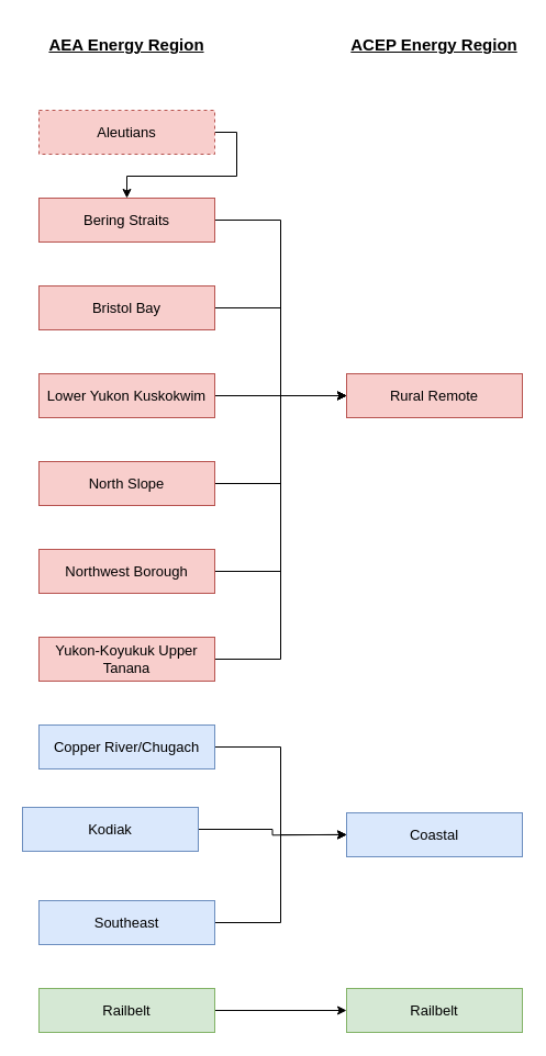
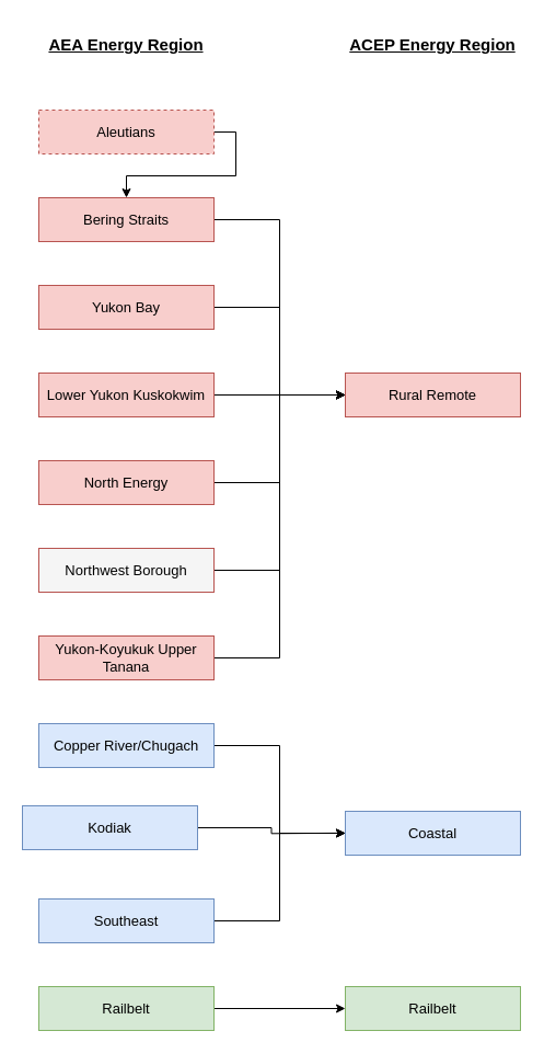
  <mxCell id="0" />
  <mxCell id="1" parent="0" />
  <mxCell id="2" style="edgeStyle=orthogonalEdgeStyle;rounded=0;orthogonalLoop=1;jettySize=auto;html=1;exitX=1;exitY=0.5;exitDx=0;exitDy=0;fontSize=13;fontStyle=0" edge="1" parent="1" source="3"><mxGeometry relative="1" as="geometry"><mxPoint x="315" y="360" as="targetPoint" /><Array as="points"><mxPoint x="255" y="200" /><mxPoint x="255" y="360" /></Array></mxGeometry></mxCell>
  <mxCell id="3" value="Bering Straits" style="rounded=0;whiteSpace=wrap;html=1;fillColor=#f8cecc;strokeColor=#b85450;fontSize=13;fontStyle=0" vertex="1" parent="1"><mxGeometry x="35" y="180" width="160" height="40" as="geometry" /></mxCell>
  <mxCell id="4" style="edgeStyle=orthogonalEdgeStyle;rounded=0;orthogonalLoop=1;jettySize=auto;html=1;exitX=1;exitY=0.5;exitDx=0;exitDy=0;entryX=0;entryY=0.5;entryDx=0;entryDy=0;fontSize=13;fontStyle=0" edge="1" parent="1" source="5" target="24"><mxGeometry relative="1" as="geometry" /></mxCell>
  <mxCell id="5" value="Railbelt" style="rounded=0;whiteSpace=wrap;html=1;fillColor=#d5e8d4;strokeColor=#82b366;fontSize=13;fontStyle=0" vertex="1" parent="1"><mxGeometry x="35" y="900" width="160" height="40" as="geometry" /></mxCell>
  <mxCell id="6" style="edgeStyle=orthogonalEdgeStyle;rounded=0;orthogonalLoop=1;jettySize=auto;html=1;exitX=1;exitY=0.5;exitDx=0;exitDy=0;fontSize=13;fontStyle=0" edge="1" parent="1" source="7"><mxGeometry relative="1" as="geometry"><mxPoint x="315" y="760" as="targetPoint" /><Array as="points"><mxPoint x="255" y="840" /><mxPoint x="255" y="760" /></Array></mxGeometry></mxCell>
  <mxCell id="7" value="Southeast" style="rounded=0;whiteSpace=wrap;html=1;fillColor=#dae8fc;strokeColor=#6c8ebf;fontSize=13;fontStyle=0" vertex="1" parent="1"><mxGeometry x="35" y="820" width="160" height="40" as="geometry" /></mxCell>
  <mxCell id="8" style="edgeStyle=orthogonalEdgeStyle;rounded=0;orthogonalLoop=1;jettySize=auto;html=1;exitX=1;exitY=0.5;exitDx=0;exitDy=0;fontSize=13;fontStyle=0;" edge="1" parent="1" source="9" target="3"><mxGeometry relative="1" as="geometry" /></mxCell>
  <mxCell id="9" value="Aleutians" style="rounded=0;whiteSpace=wrap;html=1;fillColor=#f8cecc;strokeColor=#b85450;fontSize=13;fontStyle=0;dashed=1;" vertex="1" parent="1"><mxGeometry x="35" y="100" width="160" height="40" as="geometry" /></mxCell>
  <mxCell id="10" style="edgeStyle=orthogonalEdgeStyle;rounded=0;orthogonalLoop=1;jettySize=auto;html=1;exitX=1;exitY=0.5;exitDx=0;exitDy=0;entryX=0;entryY=0.5;entryDx=0;entryDy=0;fontSize=13;fontStyle=0" edge="1" parent="1" source="11" target="26"><mxGeometry relative="1" as="geometry" /></mxCell>
- <mxCell id="11" value="Bristol Bay" style="rounded=0;whiteSpace=wrap;html=1;fillColor=#f8cecc;strokeColor=#b85450;fontSize=13;fontStyle=0" vertex="1" parent="1"><mxGeometry x="35" y="260" width="160" height="40" as="geometry" /></mxCell>
+ <mxCell id="11" value="Yukon Bay" style="rounded=0;whiteSpace=wrap;html=1;fillColor=#f8cecc;strokeColor=#b85450;fontSize=13;fontStyle=0" vertex="1" parent="1"><mxGeometry x="35" y="260" width="160" height="40" as="geometry" /></mxCell>
  <mxCell id="12" style="edgeStyle=orthogonalEdgeStyle;rounded=0;orthogonalLoop=1;jettySize=auto;html=1;exitX=1;exitY=0.5;exitDx=0;exitDy=0;entryX=0;entryY=0.5;entryDx=0;entryDy=0;fontSize=13;fontStyle=0" edge="1" parent="1" source="13" target="26"><mxGeometry relative="1" as="geometry" /></mxCell>
  <mxCell id="13" value="Lower Yukon Kuskokwim" style="rounded=0;whiteSpace=wrap;html=1;fillColor=#f8cecc;strokeColor=#b85450;fontSize=13;fontStyle=0" vertex="1" parent="1"><mxGeometry x="35" y="340" width="160" height="40" as="geometry" /></mxCell>
  <mxCell id="14" style="edgeStyle=orthogonalEdgeStyle;rounded=0;orthogonalLoop=1;jettySize=auto;html=1;exitX=1;exitY=0.5;exitDx=0;exitDy=0;entryX=0;entryY=0.5;entryDx=0;entryDy=0;fontSize=13;fontStyle=0" edge="1" parent="1" source="15" target="26"><mxGeometry relative="1" as="geometry" /></mxCell>
- <mxCell id="15" value="North Slope" style="rounded=0;whiteSpace=wrap;html=1;fillColor=#f8cecc;strokeColor=#b85450;fontSize=13;fontStyle=0" vertex="1" parent="1"><mxGeometry x="35" y="420" width="160" height="40" as="geometry" /></mxCell>
+ <mxCell id="15" value="North Energy" style="rounded=0;whiteSpace=wrap;html=1;fillColor=#f8cecc;strokeColor=#b85450;fontSize=13;fontStyle=0" vertex="1" parent="1"><mxGeometry x="35" y="420" width="160" height="40" as="geometry" /></mxCell>
  <mxCell id="16" style="edgeStyle=orthogonalEdgeStyle;rounded=0;orthogonalLoop=1;jettySize=auto;html=1;exitX=1;exitY=0.5;exitDx=0;exitDy=0;fontSize=13;fontStyle=0" edge="1" parent="1" source="17"><mxGeometry relative="1" as="geometry"><mxPoint x="315" y="360" as="targetPoint" /><Array as="points"><mxPoint x="255" y="520" /><mxPoint x="255" y="360" /></Array></mxGeometry></mxCell>
- <mxCell id="17" value="Northwest Borough" style="rounded=0;whiteSpace=wrap;html=1;fillColor=#f8cecc;strokeColor=#b85450;fontSize=13;fontStyle=0" vertex="1" parent="1"><mxGeometry x="35" y="500" width="160" height="40" as="geometry" /></mxCell>
+ <mxCell id="17" value="Northwest Borough" style="rounded=0;whiteSpace=wrap;html=1;fillColor=#f5f5f5;strokeColor=#b85450;fontSize=13;fontStyle=0;" vertex="1" parent="1"><mxGeometry x="35" y="500" width="160" height="40" as="geometry" /></mxCell>
  <mxCell id="18" style="edgeStyle=orthogonalEdgeStyle;rounded=0;orthogonalLoop=1;jettySize=auto;html=1;exitX=1;exitY=0.5;exitDx=0;exitDy=0;entryX=0;entryY=0.5;entryDx=0;entryDy=0;fontSize=13;fontStyle=0" edge="1" parent="1" source="19" target="26"><mxGeometry relative="1" as="geometry" /></mxCell>
  <mxCell id="19" value="Yukon-Koyukuk Upper Tanana" style="rounded=0;whiteSpace=wrap;html=1;fillColor=#f8cecc;strokeColor=#b85450;fontSize=13;fontStyle=0" vertex="1" parent="1"><mxGeometry x="35" y="580" width="160" height="40" as="geometry" /></mxCell>
  <mxCell id="20" style="edgeStyle=orthogonalEdgeStyle;rounded=0;orthogonalLoop=1;jettySize=auto;html=1;exitX=1;exitY=0.5;exitDx=0;exitDy=0;entryX=0;entryY=0.5;entryDx=0;entryDy=0;fontSize=13;fontStyle=0" edge="1" parent="1" source="21" target="25"><mxGeometry relative="1" as="geometry" /></mxCell>
  <mxCell id="21" value="Copper River/Chugach" style="rounded=0;whiteSpace=wrap;html=1;fillColor=#dae8fc;strokeColor=#6c8ebf;fontSize=13;fontStyle=0" vertex="1" parent="1"><mxGeometry x="35" y="660" width="160" height="40" as="geometry" /></mxCell>
  <mxCell id="22" style="edgeStyle=orthogonalEdgeStyle;rounded=0;orthogonalLoop=1;jettySize=auto;html=1;exitX=1;exitY=0.5;exitDx=0;exitDy=0;fontSize=13;fontStyle=0" edge="1" parent="1" source="23"><mxGeometry relative="1" as="geometry"><mxPoint x="315" y="759.824" as="targetPoint" /></mxGeometry></mxCell>
  <mxCell id="23" value="Kodiak" style="rounded=0;whiteSpace=wrap;html=1;fillColor=#dae8fc;strokeColor=#6c8ebf;fontSize=13;fontStyle=0" vertex="1" parent="1"><mxGeometry x="20" y="735" width="160" height="40" as="geometry" /></mxCell>
  <mxCell id="24" value="Railbelt" style="rounded=0;whiteSpace=wrap;html=1;fillColor=#d5e8d4;strokeColor=#82b366;fontSize=13;fontStyle=0" vertex="1" parent="1"><mxGeometry x="315" y="900" width="160" height="40" as="geometry" /></mxCell>
  <mxCell id="25" value="Coastal" style="rounded=0;whiteSpace=wrap;html=1;fillColor=#dae8fc;strokeColor=#6c8ebf;fontSize=13;fontStyle=0" vertex="1" parent="1"><mxGeometry x="315" y="740" width="160" height="40" as="geometry" /></mxCell>
  <mxCell id="26" value="Rural Remote" style="rounded=0;whiteSpace=wrap;html=1;fillColor=#f8cecc;strokeColor=#b85450;fontSize=13;fontStyle=0" vertex="1" parent="1"><mxGeometry x="315" y="340" width="160" height="40" as="geometry" /></mxCell>
  <mxCell id="27" value="&lt;b&gt;&lt;u&gt;&lt;font style=&quot;font-size: 15px;&quot;&gt;AEA Energy Region&lt;/font&gt;&lt;/u&gt;&lt;/b&gt;" style="text;html=1;align=center;verticalAlign=middle;whiteSpace=wrap;rounded=0;" vertex="1" parent="1"><mxGeometry x="35" y="20" width="160" height="40" as="geometry" /></mxCell>
  <mxCell id="28" value="&lt;b&gt;&lt;u&gt;&lt;font style=&quot;font-size: 15px;&quot;&gt;ACEP Energy Region&lt;/font&gt;&lt;/u&gt;&lt;/b&gt;" style="text;html=1;align=center;verticalAlign=middle;whiteSpace=wrap;rounded=0;" vertex="1" parent="1"><mxGeometry x="315" y="20" width="160" height="40" as="geometry" /></mxCell>
